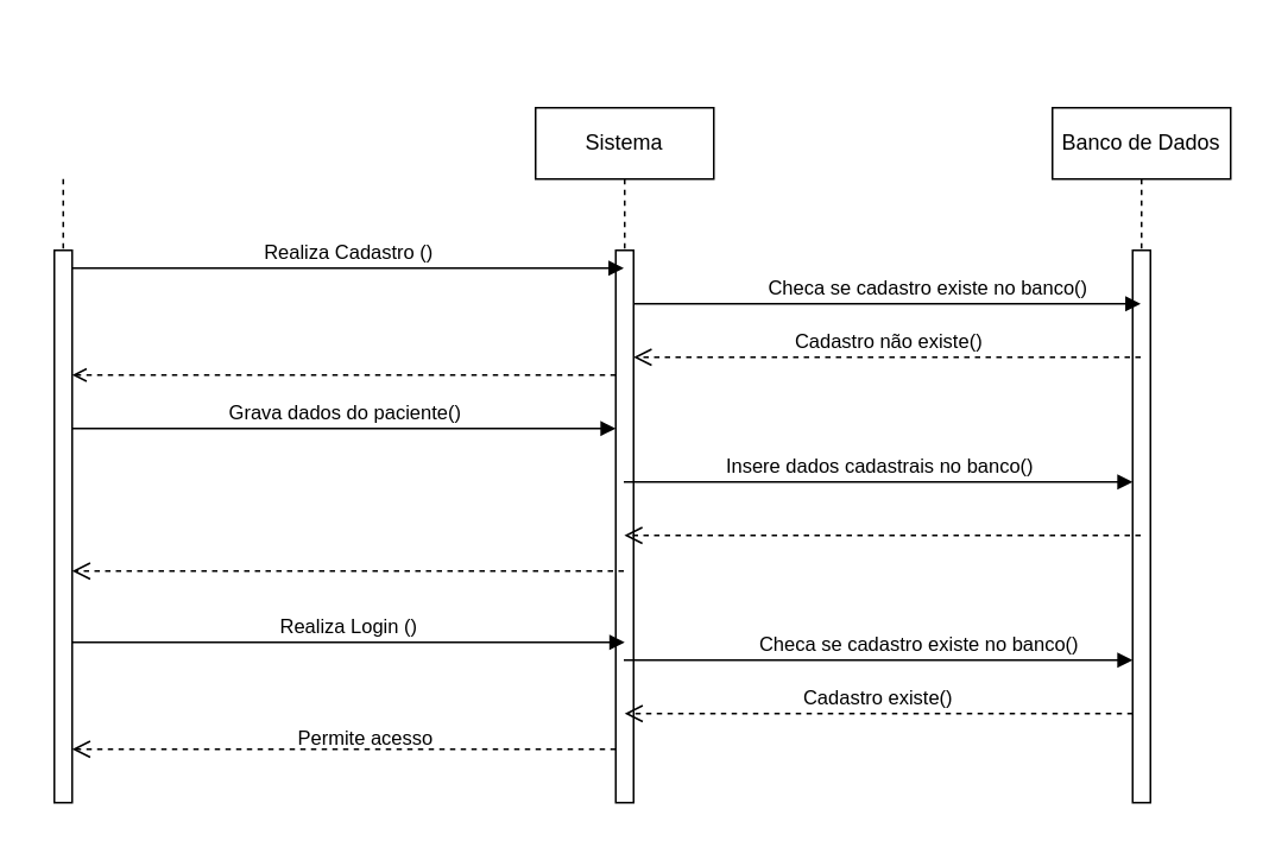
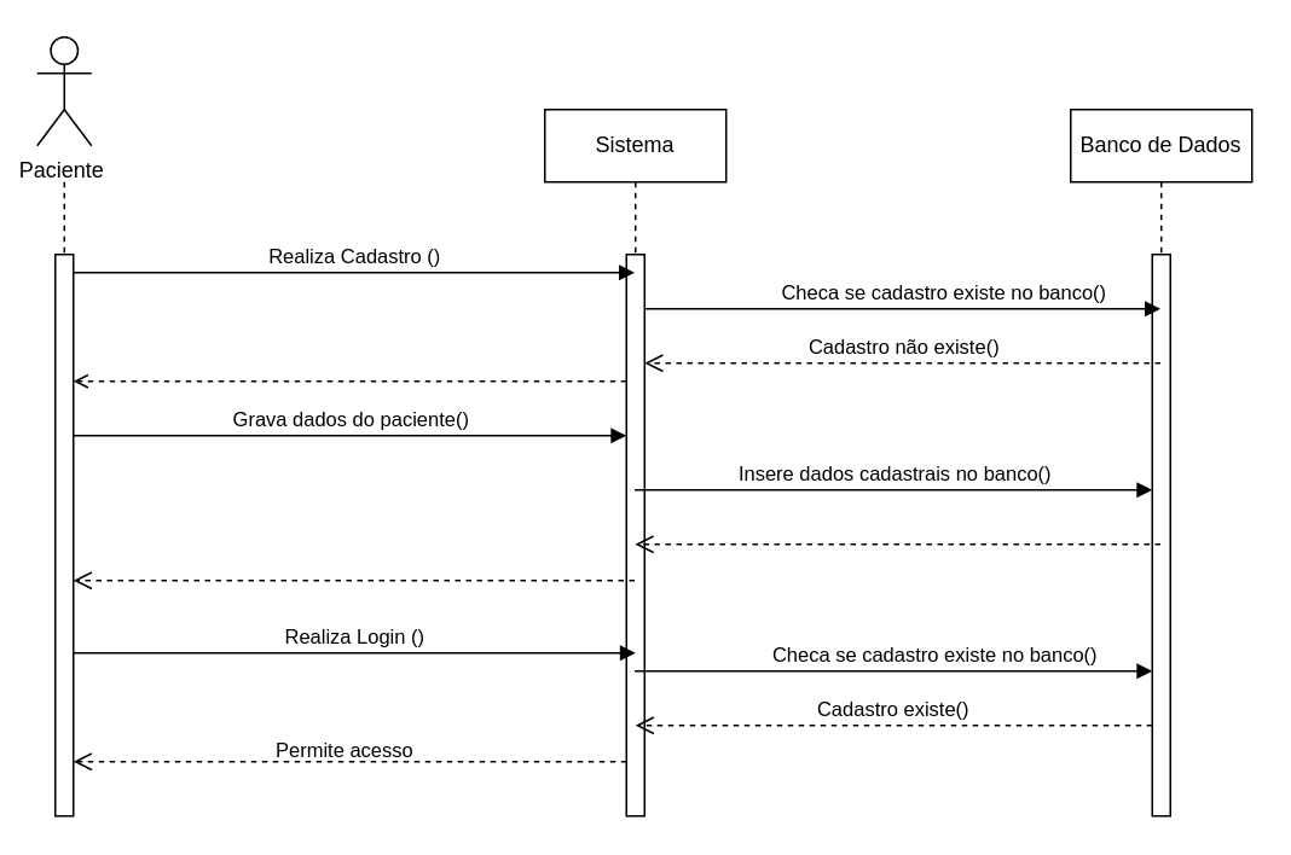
  <mxCell id="0" />
  <mxCell id="1" parent="0" />
  <mxCell id="2" value="Sistema" style="shape=umlLifeline;perimeter=lifelinePerimeter;whiteSpace=wrap;html=1;container=0;dropTarget=0;collapsible=0;recursiveResize=0;outlineConnect=0;portConstraint=eastwest;newEdgeStyle={&quot;edgeStyle&quot;:&quot;elbowEdgeStyle&quot;,&quot;elbow&quot;:&quot;vertical&quot;,&quot;curved&quot;:0,&quot;rounded&quot;:0};" parent="1" vertex="1"><mxGeometry x="300" y="60" width="100" height="390" as="geometry" /></mxCell>
  <mxCell id="3" value="" style="html=1;points=[];perimeter=orthogonalPerimeter;outlineConnect=0;targetShapes=umlLifeline;portConstraint=eastwest;newEdgeStyle={&quot;edgeStyle&quot;:&quot;elbowEdgeStyle&quot;,&quot;elbow&quot;:&quot;vertical&quot;,&quot;curved&quot;:0,&quot;rounded&quot;:0};" parent="2" vertex="1"><mxGeometry x="45" y="80" width="10" height="310" as="geometry" /></mxCell>
  <mxCell id="4" value="Realiza Cadastro ()" style="html=1;verticalAlign=bottom;endArrow=block;edgeStyle=elbowEdgeStyle;elbow=vertical;curved=0;rounded=0;" parent="1" source="15" target="2" edge="1"><mxGeometry relative="1" as="geometry"><mxPoint y="130" as="sourcePoint" x="120" /><Array as="points"><mxPoint x="110" y="150" /></Array><mxPoint x="390" y="150" as="targetPoint" /></mxGeometry></mxCell>
  <mxCell id="5" value="" style="html=1;verticalAlign=bottom;endArrow=open;dashed=1;edgeStyle=elbowEdgeStyle;elbow=vertical;curved=0;rounded=0;" parent="1" edge="1" target="15" source="3"><mxGeometry relative="1" as="geometry"><mxPoint x="60" y="210" as="targetPoint" /><Array as="points"><mxPoint x="310" y="210" /><mxPoint x="110" y="180" /></Array><mxPoint x="390" y="140" as="sourcePoint" /></mxGeometry></mxCell>
  <mxCell id="6" value="Banco de Dados" style="shape=umlLifeline;perimeter=lifelinePerimeter;whiteSpace=wrap;html=1;container=0;dropTarget=0;collapsible=0;recursiveResize=0;outlineConnect=0;portConstraint=eastwest;newEdgeStyle={&quot;edgeStyle&quot;:&quot;elbowEdgeStyle&quot;,&quot;elbow&quot;:&quot;vertical&quot;,&quot;curved&quot;:0,&quot;rounded&quot;:0};" parent="1" vertex="1"><mxGeometry x="590" y="60" width="100" height="390" as="geometry" /></mxCell>
  <mxCell id="7" value="" style="html=1;points=[];perimeter=orthogonalPerimeter;outlineConnect=0;targetShapes=umlLifeline;portConstraint=eastwest;newEdgeStyle={&quot;edgeStyle&quot;:&quot;elbowEdgeStyle&quot;,&quot;elbow&quot;:&quot;vertical&quot;,&quot;curved&quot;:0,&quot;rounded&quot;:0};" parent="6" vertex="1"><mxGeometry x="45" y="80" width="10" height="310" as="geometry" /></mxCell>
  <mxCell id="8" value="Checa se cadastro existe no banco()" style="html=1;verticalAlign=bottom;endArrow=block;edgeStyle=elbowEdgeStyle;elbow=vertical;curved=0;rounded=0;" parent="1" edge="1" target="6"><mxGeometry x="0.158" relative="1" as="geometry"><mxPoint x="355" y="170" as="sourcePoint" /><Array as="points"><mxPoint x="440" y="170" /></Array><mxPoint x="545" y="170" as="targetPoint" /><mxPoint as="offset" /></mxGeometry></mxCell>
  <mxCell id="9" value="Cadastro não existe()" style="html=1;verticalAlign=bottom;endArrow=open;dashed=1;endSize=8;edgeStyle=elbowEdgeStyle;elbow=vertical;curved=0;rounded=0;" parent="1" edge="1" target="3" source="6"><mxGeometry relative="1" as="geometry"><mxPoint x="360" y="200" as="targetPoint" /><Array as="points"><mxPoint x="535" y="200" /></Array><mxPoint x="620" y="200" as="sourcePoint" /><mxPoint as="offset" /></mxGeometry></mxCell>
  <mxCell id="10" value="" style="html=1;verticalAlign=bottom;endArrow=open;dashed=1;endSize=8;edgeStyle=elbowEdgeStyle;elbow=vertical;curved=0;rounded=0;" edge="1" parent="1"><mxGeometry x="-0.158" y="-10" relative="1" as="geometry"><mxPoint x="349.81" y="300" as="targetPoint" /><Array as="points"><mxPoint x="515" y="300" /></Array><mxPoint x="639.5" y="300" as="sourcePoint" /><mxPoint as="offset" /></mxGeometry></mxCell>
  <mxCell id="11" value="Grava dados do paciente()" style="html=1;verticalAlign=bottom;endArrow=block;edgeStyle=elbowEdgeStyle;elbow=vertical;curved=0;rounded=0;" parent="1" target="3" edge="1" source="15"><mxGeometry relative="1" as="geometry"><mxPoint x="210" y="210" as="sourcePoint" /><Array as="points"><mxPoint x="320" y="240" /><mxPoint x="305" y="210" /></Array><mxPoint x="410" y="210" as="targetPoint" /></mxGeometry></mxCell>
  <mxCell id="12" value="Insere dados cadastrais no banco()" style="html=1;verticalAlign=bottom;endArrow=block;edgeStyle=elbowEdgeStyle;elbow=vertical;curved=0;rounded=0;" parent="1" edge="1" target="7" source="2"><mxGeometry relative="1" as="geometry"><mxPoint x="420" y="270" as="sourcePoint" /><Array as="points"><mxPoint x="515" y="270" /></Array><mxPoint x="620" y="270" as="targetPoint" /></mxGeometry></mxCell>
  <mxCell id="13" value="" style="html=1;verticalAlign=bottom;endArrow=open;dashed=1;endSize=8;edgeStyle=elbowEdgeStyle;elbow=vertical;curved=0;rounded=0;" edge="1" parent="1"><mxGeometry relative="1" as="geometry"><mxPoint x="40" y="320" as="targetPoint" /><Array as="points"><mxPoint x="280" y="320" /><mxPoint x="250" y="300" /><mxPoint x="260" y="300" /><mxPoint x="90" y="270" /><mxPoint x="370" y="270" /><mxPoint x="260" y="320" /><mxPoint x="305" y="260" /></Array><mxPoint x="349.5" y="320" as="sourcePoint" /><mxPoint as="offset" /></mxGeometry></mxCell>
+ <mxCell id="14" value="Paciente&amp;nbsp;" style="shape=umlActor;verticalLabelPosition=bottom;verticalAlign=top;html=1;" vertex="1" parent="1"><mxGeometry x="20" y="20" width="30" height="60" as="geometry" /></mxCell>
  <mxCell id="15" value="" style="html=1;points=[];perimeter=orthogonalPerimeter;outlineConnect=0;targetShapes=umlLifeline;portConstraint=eastwest;newEdgeStyle={&quot;edgeStyle&quot;:&quot;elbowEdgeStyle&quot;,&quot;elbow&quot;:&quot;vertical&quot;,&quot;curved&quot;:0,&quot;rounded&quot;:0};" parent="1" vertex="1"><mxGeometry x="30" y="140" width="10" height="310" as="geometry" /></mxCell>
  <mxCell id="16" value="" style="endArrow=none;dashed=1;html=1;rounded=0;" edge="1" parent="1" target="15"><mxGeometry width="50" height="50" relative="1" as="geometry"><mxPoint x="35" y="100" as="sourcePoint" /><mxPoint x="35" y="140" as="targetPoint" /></mxGeometry></mxCell>
  <mxCell id="17" value="Realiza Login ()" style="html=1;verticalAlign=bottom;endArrow=block;edgeStyle=elbowEdgeStyle;elbow=vertical;curved=0;rounded=0;" edge="1" parent="1"><mxGeometry relative="1" as="geometry"><mxPoint x="40" y="360" as="sourcePoint" /><Array as="points"><mxPoint x="110" y="360" /></Array><mxPoint x="350" y="360" as="targetPoint" /></mxGeometry></mxCell>
  <mxCell id="18" value="Checa se cadastro existe no banco()" style="html=1;verticalAlign=bottom;endArrow=block;edgeStyle=elbowEdgeStyle;elbow=vertical;curved=0;rounded=0;" edge="1" parent="1" source="2"><mxGeometry x="0.158" relative="1" as="geometry"><mxPoint x="390" y="370" as="sourcePoint" /><Array as="points"><mxPoint x="435" y="370" /></Array><mxPoint x="635" y="370" as="targetPoint" /><mxPoint as="offset" /></mxGeometry></mxCell>
  <mxCell id="19" value="Cadastro existe()" style="html=1;verticalAlign=bottom;endArrow=open;dashed=1;endSize=8;edgeStyle=elbowEdgeStyle;elbow=vertical;curved=0;rounded=0;" edge="1" parent="1"><mxGeometry relative="1" as="geometry"><mxPoint x="350" y="400" as="targetPoint" /><Array as="points"><mxPoint x="530" y="400" /></Array><mxPoint x="635" y="400" as="sourcePoint" /><mxPoint as="offset" /></mxGeometry></mxCell>
  <mxCell id="20" value="" style="html=1;verticalAlign=bottom;endArrow=open;dashed=1;endSize=8;edgeStyle=elbowEdgeStyle;elbow=vertical;curved=0;rounded=0;" edge="1" parent="1" source="3"><mxGeometry relative="1" as="geometry"><mxPoint x="40" y="420" as="targetPoint" /><Array as="points"><mxPoint x="280" y="420" /><mxPoint x="250" y="400" /><mxPoint x="260" y="400" /><mxPoint x="90" y="370" /><mxPoint x="370" y="370" /><mxPoint x="260" y="420" /><mxPoint x="305" y="360" /></Array><mxPoint x="340" y="420" as="sourcePoint" /><mxPoint as="offset" /></mxGeometry></mxCell>
- <mxCell id="21" value="&lt;span style=&quot;color: rgb(0, 0, 0); font-family: Helvetica; font-size: 11px; font-style: normal; font-variant-ligatures: normal; font-variant-caps: normal; font-weight: 400; letter-spacing: normal; orphans: 2; text-align: center; text-indent: 0px; text-transform: none; widows: 2; word-spacing: 0px; -webkit-text-stroke-width: 0px; background-color: rgb(255, 255, 255); text-decoration-thickness: initial; text-decoration-style: initial; text-decoration-color: initial; float: none; display: inline !important;&quot;&gt;Permite acesso&lt;/span&gt;" style="text;whiteSpace=wrap;html=1;" vertex="1" parent="1"><mxGeometry x="165" y="400" width="110" height="40" as="geometry" /></mxCell>
+ <mxCell id="21" value="&lt;span style=&quot;color: rgb(0, 0, 0); font-family: Helvetica; font-size: 11px; font-style: normal; font-variant-ligatures: normal; font-variant-caps: normal; font-weight: 400; letter-spacing: normal; orphans: 2; text-align: center; text-indent: 0px; text-transform: none; widows: 2; word-spacing: 0px; -webkit-text-stroke-width: 0px; background-color: rgb(255, 255, 255); text-decoration-thickness: initial; text-decoration-style: initial; text-decoration-color: initial; float: none; display: inline !important;&quot;&gt;Permite acesso&lt;/span&gt;" style="text;whiteSpace=wrap;html=1;" vertex="1" parent="1"><mxGeometry x="150" y="400" width="110" height="40" as="geometry" /></mxCell>
